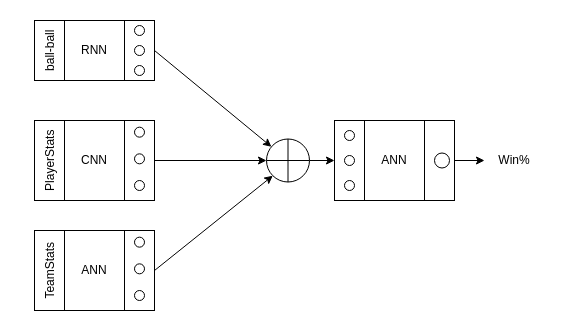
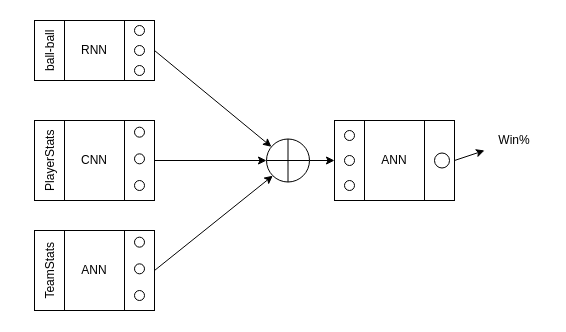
  <mxCell id="0" />
  <mxCell id="1" parent="0" />
  <mxCell id="2" value="" style="group" parent="1" vertex="1" connectable="0"><mxGeometry x="34" y="20" width="120" height="60" as="geometry" /></mxCell>
  <mxCell id="3" value="" style="shape=process;whiteSpace=wrap;html=1;backgroundOutline=1;size=0.25;" parent="2" vertex="1"><mxGeometry width="120" height="60" as="geometry" /></mxCell>
  <mxCell id="4" value="RNN" style="text;html=1;strokeColor=none;fillColor=none;align=center;verticalAlign=middle;whiteSpace=wrap;rounded=0;" parent="2" vertex="1"><mxGeometry x="30" y="15" width="60" height="30" as="geometry" /></mxCell>
  <mxCell id="5" value="ball-ball" style="text;html=1;strokeColor=none;fillColor=none;align=center;verticalAlign=middle;whiteSpace=wrap;rounded=0;rotation=-90;" parent="2" vertex="1"><mxGeometry x="-13.75" y="16.25" width="60" height="27.5" as="geometry" /></mxCell>
  <mxCell id="6" value="" style="ellipse;whiteSpace=wrap;html=1;aspect=fixed;" parent="2" vertex="1"><mxGeometry x="100" y="5" width="10" height="10" as="geometry" /></mxCell>
  <mxCell id="7" value="" style="ellipse;whiteSpace=wrap;html=1;aspect=fixed;" parent="2" vertex="1"><mxGeometry x="100" y="45" width="10" height="10" as="geometry" /></mxCell>
  <mxCell id="8" value="" style="ellipse;whiteSpace=wrap;html=1;aspect=fixed;" parent="2" vertex="1"><mxGeometry x="100" y="25" width="10" height="10" as="geometry" /></mxCell>
  <mxCell id="9" value="" style="group" parent="1" vertex="1" connectable="0"><mxGeometry x="34" y="120" width="120" height="80" as="geometry" /></mxCell>
  <mxCell id="10" value="" style="shape=process;whiteSpace=wrap;html=1;backgroundOutline=1;size=0.25;" parent="9" vertex="1"><mxGeometry width="120" height="80" as="geometry" /></mxCell>
  <mxCell id="11" value="CNN" style="text;html=1;strokeColor=none;fillColor=none;align=center;verticalAlign=middle;whiteSpace=wrap;rounded=0;" parent="9" vertex="1"><mxGeometry x="30" y="20" width="60" height="40" as="geometry" /></mxCell>
  <mxCell id="12" value="PlayerStats" style="text;html=1;strokeColor=none;fillColor=none;align=center;verticalAlign=middle;whiteSpace=wrap;rounded=0;rotation=-90;" parent="9" vertex="1"><mxGeometry x="-13.75" y="21.667" width="60" height="36.667" as="geometry" /></mxCell>
  <mxCell id="13" value="" style="ellipse;whiteSpace=wrap;html=1;aspect=fixed;" parent="9" vertex="1"><mxGeometry x="100" y="6.667" width="10" height="10" as="geometry" /></mxCell>
  <mxCell id="14" value="" style="ellipse;whiteSpace=wrap;html=1;aspect=fixed;" parent="9" vertex="1"><mxGeometry x="100" y="60" width="10" height="10" as="geometry" /></mxCell>
  <mxCell id="15" value="" style="ellipse;whiteSpace=wrap;html=1;aspect=fixed;" parent="9" vertex="1"><mxGeometry x="100" y="33.333" width="10" height="10" as="geometry" /></mxCell>
  <mxCell id="16" value="" style="group" parent="9" vertex="1" connectable="0"><mxGeometry y="110" width="120" height="80" as="geometry" /></mxCell>
  <mxCell id="17" value="" style="shape=process;whiteSpace=wrap;html=1;backgroundOutline=1;size=0.25;" parent="16" vertex="1"><mxGeometry width="120" height="80" as="geometry" /></mxCell>
  <mxCell id="18" value="ANN" style="text;html=1;strokeColor=none;fillColor=none;align=center;verticalAlign=middle;whiteSpace=wrap;rounded=0;" parent="16" vertex="1"><mxGeometry x="30" y="20" width="60" height="40" as="geometry" /></mxCell>
  <mxCell id="19" value="TeamStats" style="text;html=1;strokeColor=none;fillColor=none;align=center;verticalAlign=middle;whiteSpace=wrap;rounded=0;rotation=-90;" parent="16" vertex="1"><mxGeometry x="-13.75" y="21.667" width="60" height="36.667" as="geometry" /></mxCell>
  <mxCell id="20" value="" style="ellipse;whiteSpace=wrap;html=1;aspect=fixed;" parent="16" vertex="1"><mxGeometry x="100" y="6.667" width="10" height="10" as="geometry" /></mxCell>
  <mxCell id="21" value="" style="ellipse;whiteSpace=wrap;html=1;aspect=fixed;" parent="16" vertex="1"><mxGeometry x="100" y="60" width="10" height="10" as="geometry" /></mxCell>
  <mxCell id="22" value="" style="ellipse;whiteSpace=wrap;html=1;aspect=fixed;" parent="16" vertex="1"><mxGeometry x="100" y="33.333" width="10" height="10" as="geometry" /></mxCell>
  <mxCell id="23" style="edgeStyle=none;html=1;exitX=1;exitY=0.5;exitDx=0;exitDy=0;entryX=0;entryY=0.5;entryDx=0;entryDy=0;" parent="1" source="24" target="30" edge="1"><mxGeometry relative="1" as="geometry" /></mxCell>
  <mxCell id="24" value="" style="shape=orEllipse;perimeter=ellipsePerimeter;whiteSpace=wrap;html=1;backgroundOutline=1;" parent="1" vertex="1"><mxGeometry x="266" y="138.5" width="43" height="43" as="geometry" /></mxCell>
  <mxCell id="25" style="edgeStyle=none;html=1;exitX=1;exitY=0.5;exitDx=0;exitDy=0;" parent="1" source="3" target="24" edge="1"><mxGeometry relative="1" as="geometry" /></mxCell>
  <mxCell id="26" style="edgeStyle=none;html=1;exitX=1;exitY=0.5;exitDx=0;exitDy=0;entryX=0;entryY=1;entryDx=0;entryDy=0;" parent="1" source="17" target="24" edge="1"><mxGeometry relative="1" as="geometry" /></mxCell>
  <mxCell id="27" style="edgeStyle=none;html=1;exitX=1;exitY=0.5;exitDx=0;exitDy=0;entryX=0;entryY=0.5;entryDx=0;entryDy=0;" parent="1" source="10" target="24" edge="1"><mxGeometry relative="1" as="geometry" /></mxCell>
  <mxCell id="28" value="" style="group" parent="1" vertex="1" connectable="0"><mxGeometry x="309" y="80" width="120" height="80" as="geometry" /></mxCell>
  <mxCell id="29" value="" style="group" parent="28" vertex="1" connectable="0"><mxGeometry x="25" y="40" width="120" height="80" as="geometry" /></mxCell>
  <mxCell id="30" value="" style="shape=process;whiteSpace=wrap;html=1;backgroundOutline=1;size=0.25;" parent="29" vertex="1"><mxGeometry width="120" height="80" as="geometry" /></mxCell>
  <mxCell id="31" value="ANN" style="text;html=1;strokeColor=none;fillColor=none;align=center;verticalAlign=middle;whiteSpace=wrap;rounded=0;" parent="29" vertex="1"><mxGeometry x="30" y="20" width="60" height="40" as="geometry" /></mxCell>
  <mxCell id="32" value="" style="ellipse;whiteSpace=wrap;html=1;aspect=fixed;" parent="29" vertex="1"><mxGeometry x="10" y="9.997" width="10" height="10" as="geometry" /></mxCell>
  <mxCell id="33" value="" style="ellipse;whiteSpace=wrap;html=1;aspect=fixed;" parent="29" vertex="1"><mxGeometry x="10" y="60" width="10" height="10" as="geometry" /></mxCell>
  <mxCell id="34" value="" style="ellipse;whiteSpace=wrap;html=1;aspect=fixed;" parent="29" vertex="1"><mxGeometry x="10" y="35.003" width="10" height="10" as="geometry" /></mxCell>
  <mxCell id="35" value="" style="ellipse;whiteSpace=wrap;html=1;aspect=fixed;" parent="29" vertex="1"><mxGeometry x="100" y="32.5" width="15" height="15" as="geometry" /></mxCell>
  <mxCell id="36" style="edgeStyle=none;html=1;exitX=1;exitY=0.5;exitDx=0;exitDy=0;" parent="1" source="30" target="37" edge="1"><mxGeometry relative="1" as="geometry"><mxPoint x="484" y="160.167" as="targetPoint" /></mxGeometry></mxCell>
- <mxCell id="37" value="Win%" style="text;html=1;strokeColor=none;fillColor=none;align=center;verticalAlign=middle;whiteSpace=wrap;rounded=0;" parent="1" vertex="1"><mxGeometry x="484" y="142.58" width="60" height="34.83" as="geometry" /></mxCell>
+ <mxCell id="37" value="Win%" style="text;html=1;strokeColor=none;fillColor=none;align=center;verticalAlign=middle;whiteSpace=wrap;rounded=0;" parent="1" vertex="1"><mxGeometry x="484" y="122.58" width="60" height="34.83" as="geometry" /></mxCell>
